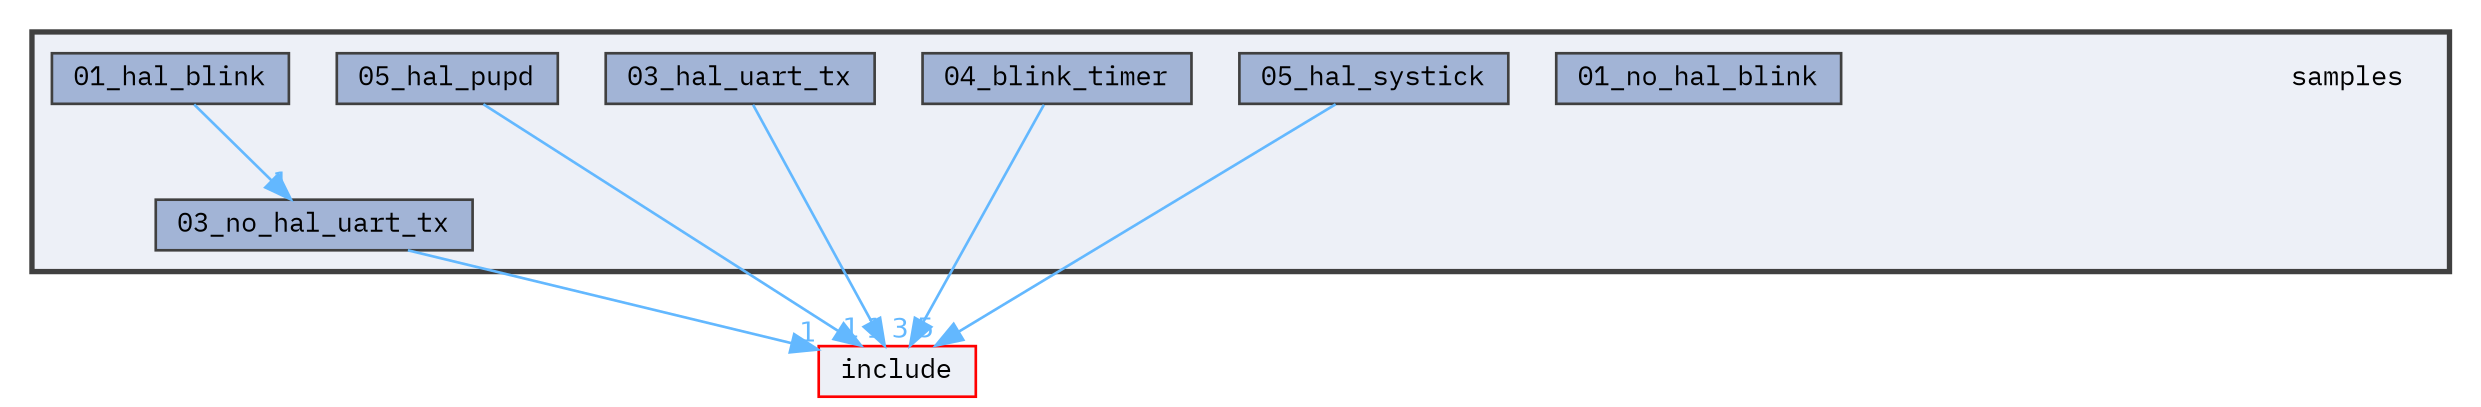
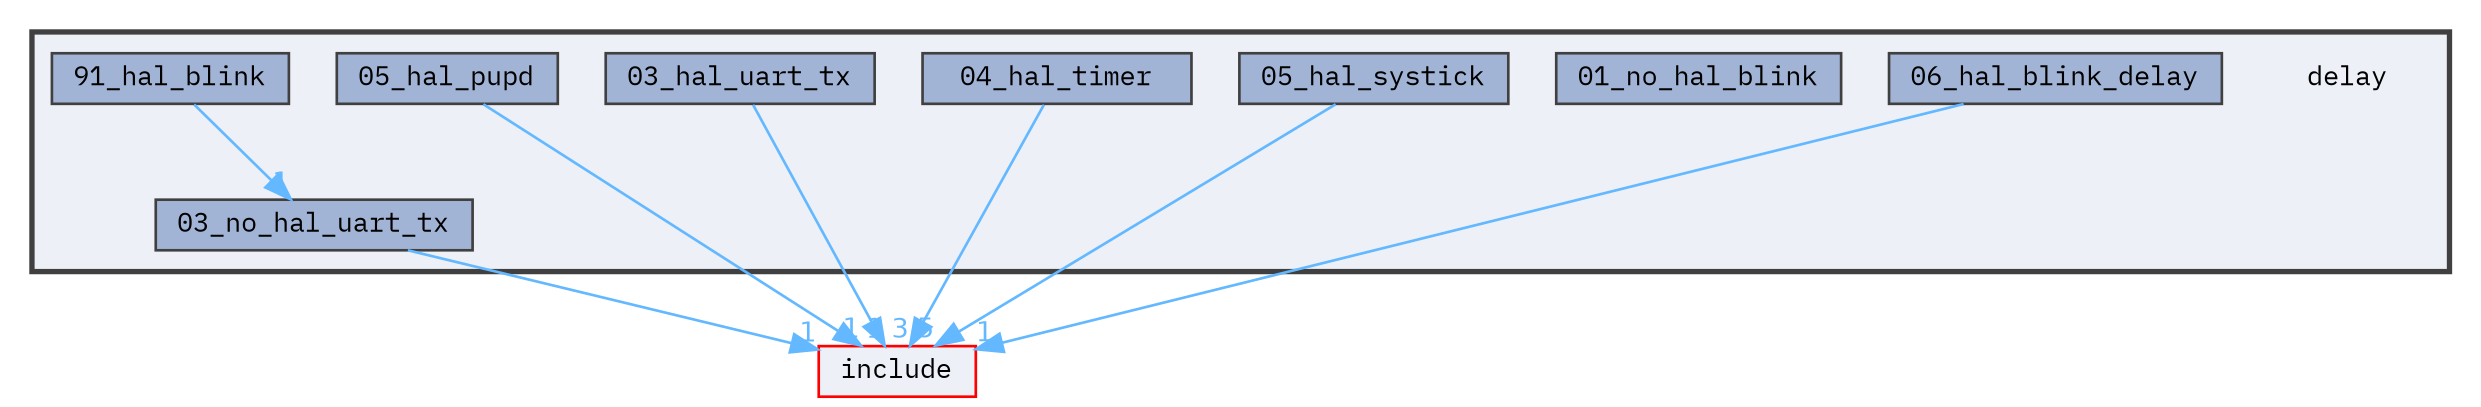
  digraph {
    compound=true
    fontname="IBM Plex Mono"
    node [fontname="IBM Plex Mono" fontsize=10 shape=box color=grey25 fillcolor="#a2b4d6" style=filled]
    edge [color=steelblue1 fontcolor=steelblue1 fontname="IBM Plex Mono" fontsize=10 headlabel=1 labeldistance=1.5 labelfontname=Helvetica labelfontsize=10]
-   n1 [height=0.2 label=samples shape=plaintext width=0.4 color="" fillcolor="" style=""]
-   n2 [height=0.2 label="01_hal_blink" width=0.4]
+   n1 [height=0.2 label=delay shape=plaintext width=0.4 color="" fillcolor="" style=""]
+   n2 [height=0.2 label="91_hal_blink" width=0.4]
    n3 [height=0.2 label="01_no_hal_blink" width=0.4]
    n4 [height=0.2 label="05_hal_pupd" width=0.4]
    n5 [height=0.2 label="03_hal_uart_tx" width=0.4]
    n6 [height=0.2 label="03_no_hal_uart_tx" width=0.4]
-   n7 [height=0.2 label="04_blink_timer" width=0.4]
+   n7 [height=0.2 label="04_hal_timer" width=0.4]
    n8 [height=0.2 label="05_hal_systick" width=0.4]
+   n9 [height=0.2 label="06_hal_blink_delay" width=0.4]
    n10 [color=red fillcolor="#edf0f7" height=0.2 label=include width=0.4]
    subgraph cluster_1 {
      bgcolor="#edf0f7"
      fontsize=10
      pencolor=grey25
      style="filled,bold"
      n1
      n2
      n3
      n4
      n5
      n6
      n7
      n8
+     n9
    }
    n2 -> n6
    n4 -> n10
    n5 -> n10
    n6 -> n10
    n7 -> n10 [headlabel=3]
    n8 -> n10 [headlabel=5]
+   n9 -> n10
  }
